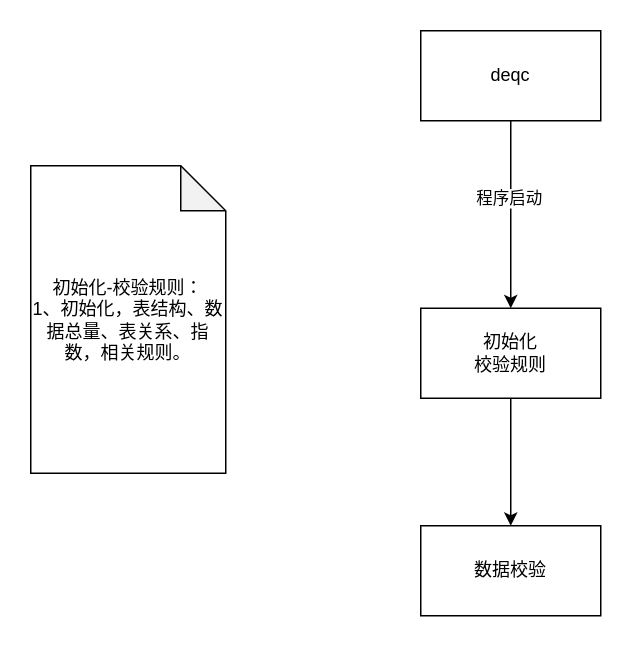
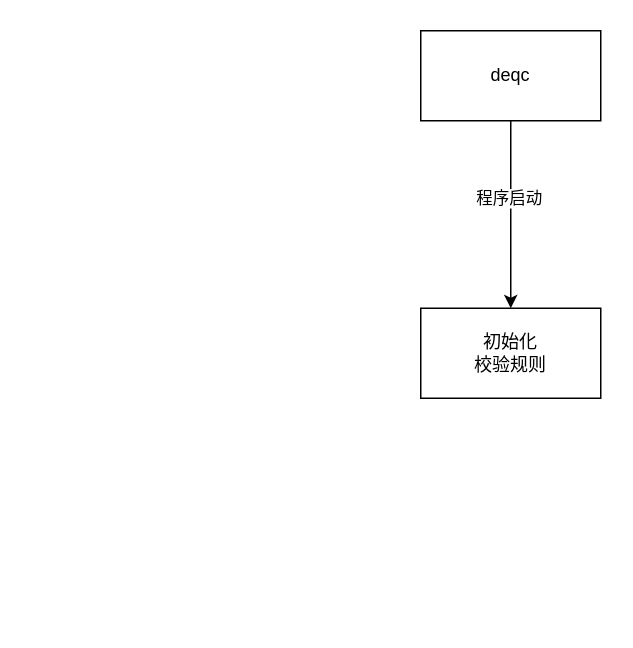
  <mxCell id="0" />
  <mxCell id="1" parent="0" />
- <mxCell id="2" value="数据校验" style="rounded=0;whiteSpace=wrap;html=1;" vertex="1" parent="1"><mxGeometry x="280" y="350" width="120" height="60" as="geometry" /></mxCell>
  <mxCell id="3" value="" style="edgeStyle=orthogonalEdgeStyle;rounded=0;orthogonalLoop=1;jettySize=auto;html=1;" edge="1" parent="1" source="5" target="7"><mxGeometry relative="1" as="geometry" /></mxCell>
  <mxCell id="4" value="程序启动" style="edgeLabel;html=1;align=center;verticalAlign=middle;resizable=0;points=[];" vertex="1" connectable="0" parent="3"><mxGeometry x="-0.18" y="-2" relative="1" as="geometry"><mxPoint as="offset" /></mxGeometry></mxCell>
  <mxCell id="5" value="deqc" style="rounded=0;whiteSpace=wrap;html=1;" vertex="1" parent="1"><mxGeometry x="280" y="20" width="120" height="60" as="geometry" /></mxCell>
- <mxCell id="6" value="" style="edgeStyle=orthogonalEdgeStyle;rounded=0;orthogonalLoop=1;jettySize=auto;html=1;" edge="1" parent="1" source="7" target="2"><mxGeometry relative="1" as="geometry" /></mxCell>
  <mxCell id="7" value="初始化&lt;br&gt;校验规则" style="rounded=0;whiteSpace=wrap;html=1;" vertex="1" parent="1"><mxGeometry x="280" y="205" width="120" height="60" as="geometry" /></mxCell>
- <mxCell id="8" value="初始化-校验规则：&lt;br&gt;1、初始化，表结构、数据总量、表关系、指数，相关规则。&lt;br&gt;" style="shape=note;whiteSpace=wrap;html=1;backgroundOutline=1;darkOpacity=0.05;" vertex="1" parent="1"><mxGeometry x="20" y="110" width="130" height="205" as="geometry" /></mxCell>
